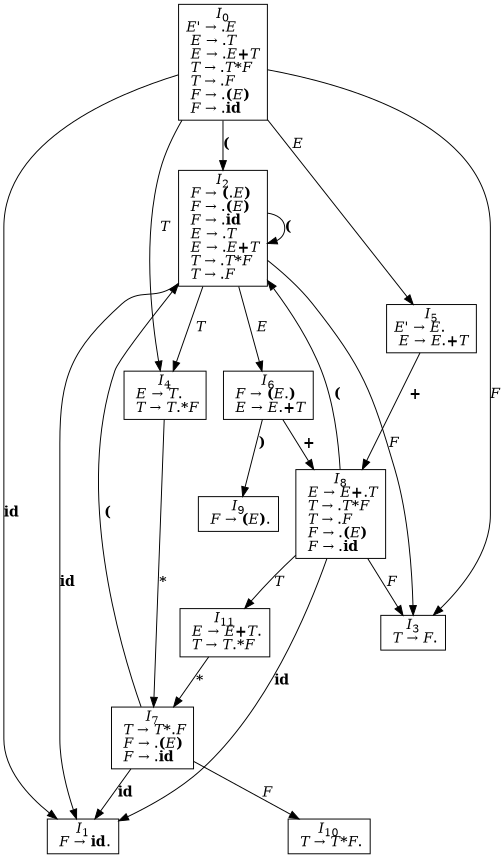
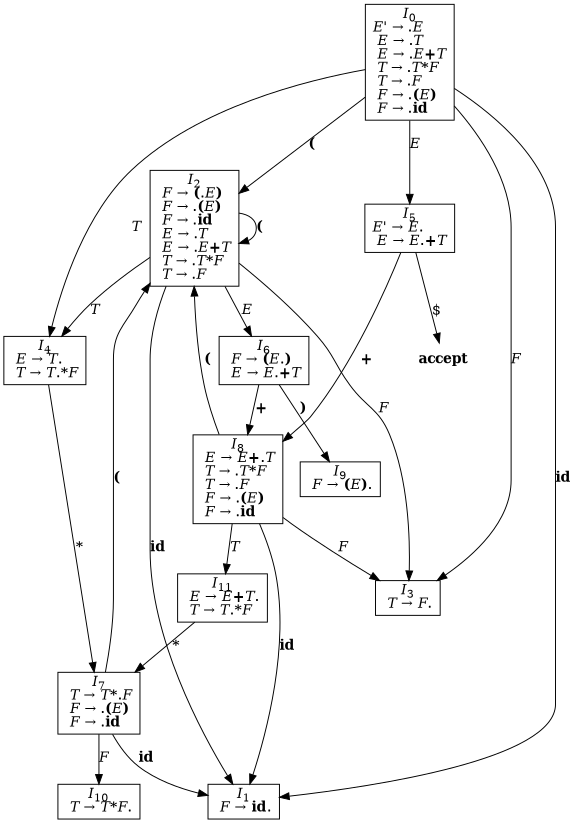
  digraph {
    node [shape=record]
    n1 [label=<<I>I</I><SUB>0</SUB><BR/><I>E'</I> &#8594; .<I>E</I><BR ALIGN="LEFT"/><I> E</I> &#8594; .<I>T</I><BR ALIGN="LEFT"/><I> E</I> &#8594; .<I>E</I><B>+</B><I>T</I><BR ALIGN="LEFT"/><I> T</I> &#8594; .<I>T</I><B>*</B><I>F</I><BR ALIGN="LEFT"/><I> T</I> &#8594; .<I>F</I><BR ALIGN="LEFT"/><I> F</I> &#8594; .<B>(</B><I>E</I><B>)</B><BR ALIGN="LEFT"/><I> F</I> &#8594; .<B>id</B><BR ALIGN="LEFT"/>>]
    n2 [label=<<I>I</I><SUB>1</SUB><BR/><I> F</I> &#8594; <B>id</B>.<BR ALIGN="LEFT"/>>]
    n3 [label=<<I>I</I><SUB>2</SUB><BR/><I> F</I> &#8594; <B>(</B>.<I>E</I><B>)</B><BR ALIGN="LEFT"/><I> F</I> &#8594; .<B>(</B><I>E</I><B>)</B><BR ALIGN="LEFT"/><I> F</I> &#8594; .<B>id</B><BR ALIGN="LEFT"/><I> E</I> &#8594; .<I>T</I><BR ALIGN="LEFT"/><I> E</I> &#8594; .<I>E</I><B>+</B><I>T</I><BR ALIGN="LEFT"/><I> T</I> &#8594; .<I>T</I><B>*</B><I>F</I><BR ALIGN="LEFT"/><I> T</I> &#8594; .<I>F</I><BR ALIGN="LEFT"/>>]
    n4 [label=<<I>I</I><SUB>3</SUB><BR/><I> T</I> &#8594; <I>F</I>.<BR ALIGN="LEFT"/>>]
    n5 [label=<<I>I</I><SUB>4</SUB><BR/><I> E</I> &#8594; <I>T</I>.<BR ALIGN="LEFT"/><I> T</I> &#8594; <I>T</I>.<B>*</B><I>F</I><BR ALIGN="LEFT"/>>]
    n6 [label=<<I>I</I><SUB>5</SUB><BR/><I>E'</I> &#8594; <I>E</I>.<BR ALIGN="LEFT"/><I> E</I> &#8594; <I>E</I>.<B>+</B><I>T</I><BR ALIGN="LEFT"/>>]
    n7 [label=<<I>I</I><SUB>6</SUB><BR/><I> F</I> &#8594; <B>(</B><I>E</I>.<B>)</B><BR ALIGN="LEFT"/><I> E</I> &#8594; <I>E</I>.<B>+</B><I>T</I><BR ALIGN="LEFT"/>>]
    n8 [label=<<I>I</I><SUB>7</SUB><BR/><I> T</I> &#8594; <I>T</I><B>*</B>.<I>F</I><BR ALIGN="LEFT"/><I> F</I> &#8594; .<B>(</B><I>E</I><B>)</B><BR ALIGN="LEFT"/><I> F</I> &#8594; .<B>id</B><BR ALIGN="LEFT"/>>]
    n9 [label=<<I>I</I><SUB>8</SUB><BR/><I> E</I> &#8594; <I>E</I><B>+</B>.<I>T</I><BR ALIGN="LEFT"/><I> T</I> &#8594; .<I>T</I><B>*</B><I>F</I><BR ALIGN="LEFT"/><I> T</I> &#8594; .<I>F</I><BR ALIGN="LEFT"/><I> F</I> &#8594; .<B>(</B><I>E</I><B>)</B><BR ALIGN="LEFT"/><I> F</I> &#8594; .<B>id</B><BR ALIGN="LEFT"/>>]
+   n10 [label=<<B>accept</B>> shape=none]
    n11 [label=<<I>I</I><SUB>9</SUB><BR/><I> F</I> &#8594; <B>(</B><I>E</I><B>)</B>.<BR ALIGN="LEFT"/>>]
    n12 [label=<<I>I</I><SUB>10</SUB><BR/><I> T</I> &#8594; <I>T</I><B>*</B><I>F</I>.<BR ALIGN="LEFT"/>>]
    n13 [label=<<I>I</I><SUB>11</SUB><BR/><I> E</I> &#8594; <I>E</I><B>+</B><I>T</I>.<BR ALIGN="LEFT"/><I> T</I> &#8594; <I>T</I>.<B>*</B><I>F</I><BR ALIGN="LEFT"/>>]
    n1 -> n2 [label=<<B>id</B>>]
    n1 -> n3 [label=<<B>(</B>>]
    n1 -> n4 [label=<<I>F</I>>]
    n1 -> n5 [label=<<I>T</I>>]
    n1 -> n6 [label=<<I>E</I>>]
    n3 -> n2 [label=<<B>id</B>>]
    n3 -> n3 [label=<<B>(</B>>]
    n3 -> n4 [label=<<I>F</I>>]
    n3 -> n5 [label=<<I>T</I>>]
    n3 -> n7 [label=<<I>E</I>>]
    n5 -> n8 [label=<<B>*</B>>]
    n6 -> n9 [label=<<B>+</B>>]
+   n6 -> n10 [label="$"]
    n7 -> n9 [label=<<B>+</B>>]
    n7 -> n11 [label=<<B>)</B>>]
    n8 -> n2 [label=<<B>id</B>>]
    n8 -> n3 [label=<<B>(</B>>]
    n8 -> n12 [label=<<I>F</I>>]
    n9 -> n2 [label=<<B>id</B>>]
    n9 -> n3 [label=<<B>(</B>>]
    n9 -> n4 [label=<<I>F</I>>]
    n9 -> n13 [label=<<I>T</I>>]
    n13 -> n8 [label=<<B>*</B>>]
  }
